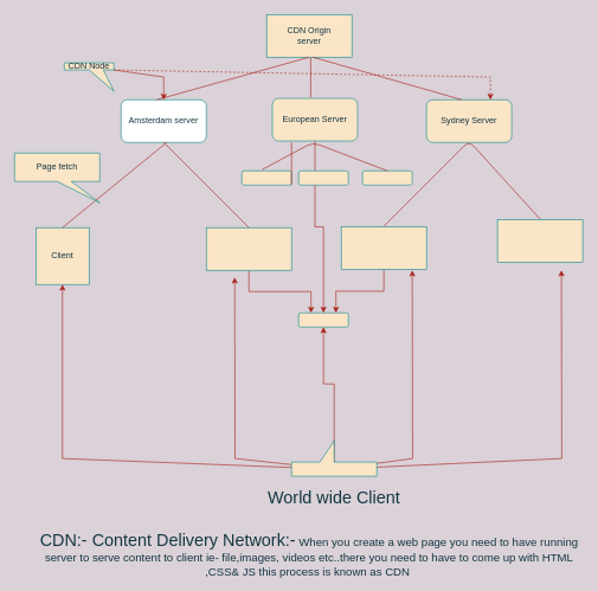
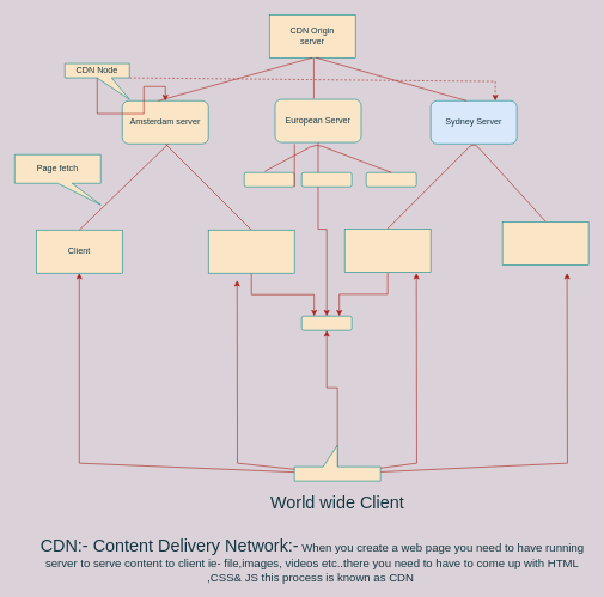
  <mxCell id="0" />
  <mxCell id="1" parent="0" />
  <mxCell id="2" value="CDN Origin&lt;br&gt;server" style="rounded=0;whiteSpace=wrap;html=1;fillColor=#FAE5C7;strokeColor=#0F8B8D;fontColor=#143642;" parent="1" vertex="1"><mxGeometry x="375" y="20" width="120" height="60" as="geometry" /></mxCell>
- <mxCell id="3" value="Amsterdam server" style="rounded=1;whiteSpace=wrap;html=1;fillColor=#ffffff;strokeColor=#0F8B8D;fontColor=#143642;" parent="1" vertex="1"><mxGeometry x="170" y="140" width="120" height="60" as="geometry" /></mxCell>
- <mxCell id="4" value="Sydney Server" style="rounded=1;whiteSpace=wrap;html=1;fillColor=#FAE5C7;strokeColor=#0F8B8D;fontColor=#143642;" parent="1" vertex="1"><mxGeometry x="600" y="140" width="120" height="60" as="geometry" /></mxCell>
+ <mxCell id="3" value="Amsterdam server" style="rounded=1;whiteSpace=wrap;html=1;fillColor=#FAE5C7;strokeColor=#0F8B8D;fontColor=#143642;" parent="1" vertex="1"><mxGeometry x="170" y="140" width="120" height="60" as="geometry" /></mxCell>
+ <mxCell id="4" value="Sydney Server" style="rounded=1;whiteSpace=wrap;html=1;fillColor=#dae8fc;strokeColor=#0F8B8D;fontColor=#143642;" parent="1" vertex="1"><mxGeometry x="600" y="140" width="120" height="60" as="geometry" /></mxCell>
  <mxCell id="5" style="edgeStyle=orthogonalEdgeStyle;rounded=0;orthogonalLoop=1;jettySize=auto;html=1;entryX=0.5;entryY=0;entryDx=0;entryDy=0;labelBackgroundColor=#DAD2D8;strokeColor=#A8201A;fontColor=#143642;" parent="1" source="6" target="20" edge="1"><mxGeometry relative="1" as="geometry" /></mxCell>
  <mxCell id="6" value="European Server" style="rounded=1;whiteSpace=wrap;html=1;fillColor=#FAE5C7;strokeColor=#0F8B8D;fontColor=#143642;" parent="1" vertex="1"><mxGeometry x="383" y="138" width="120" height="60" as="geometry" /></mxCell>
- <mxCell id="7" value="Client" style="rounded=0;whiteSpace=wrap;html=1;fillColor=#FAE5C7;strokeColor=#0F8B8D;fontColor=#143642;" parent="1" vertex="1"><mxGeometry x="50" y="320" width="75" height="80" as="geometry" /></mxCell>
+ <mxCell id="7" value="Client" style="rounded=0;whiteSpace=wrap;html=1;fillColor=#FAE5C7;strokeColor=#0F8B8D;fontColor=#143642;" parent="1" vertex="1"><mxGeometry x="50" y="320" width="120" height="60" as="geometry" /></mxCell>
  <mxCell id="8" style="edgeStyle=orthogonalEdgeStyle;rounded=0;orthogonalLoop=1;jettySize=auto;html=1;exitX=0.5;exitY=1;exitDx=0;exitDy=0;entryX=0.25;entryY=0;entryDx=0;entryDy=0;labelBackgroundColor=#DAD2D8;strokeColor=#A8201A;fontColor=#143642;" parent="1" source="9" target="20" edge="1"><mxGeometry relative="1" as="geometry" /></mxCell>
  <mxCell id="9" value="" style="rounded=0;whiteSpace=wrap;html=1;fillColor=#FAE5C7;strokeColor=#0F8B8D;fontColor=#143642;" parent="1" vertex="1"><mxGeometry x="290" y="320" width="120" height="60" as="geometry" /></mxCell>
  <mxCell id="10" style="edgeStyle=orthogonalEdgeStyle;rounded=0;orthogonalLoop=1;jettySize=auto;html=1;entryX=0.75;entryY=0;entryDx=0;entryDy=0;labelBackgroundColor=#DAD2D8;strokeColor=#A8201A;fontColor=#143642;" parent="1" source="11" target="20" edge="1"><mxGeometry relative="1" as="geometry" /></mxCell>
  <mxCell id="11" value="" style="rounded=0;whiteSpace=wrap;html=1;fillColor=#FAE5C7;strokeColor=#0F8B8D;fontColor=#143642;" parent="1" vertex="1"><mxGeometry x="480" y="319" width="120" height="60" as="geometry" /></mxCell>
  <mxCell id="12" value="" style="rounded=0;whiteSpace=wrap;html=1;fillColor=#FAE5C7;strokeColor=#0F8B8D;fontColor=#143642;" parent="1" vertex="1"><mxGeometry x="700" y="309" width="120" height="60" as="geometry" /></mxCell>
  <mxCell id="13" value="" style="endArrow=none;html=1;entryX=0.5;entryY=1;entryDx=0;entryDy=0;labelBackgroundColor=#DAD2D8;strokeColor=#A8201A;fontColor=#143642;" parent="1" target="2" edge="1"><mxGeometry width="50" height="50" relative="1" as="geometry"><mxPoint x="220" y="140" as="sourcePoint" /><mxPoint x="360" y="80" as="targetPoint" /></mxGeometry></mxCell>
  <mxCell id="14" value="" style="endArrow=none;html=1;exitX=0.5;exitY=0;exitDx=0;exitDy=0;entryX=0.5;entryY=1;entryDx=0;entryDy=0;labelBackgroundColor=#DAD2D8;strokeColor=#A8201A;fontColor=#143642;" parent="1" source="7" edge="1"><mxGeometry width="50" height="50" relative="1" as="geometry"><mxPoint x="80" y="259.82" as="sourcePoint" /><mxPoint x="234.24" y="200" as="targetPoint" /></mxGeometry></mxCell>
  <mxCell id="15" value="" style="endArrow=none;html=1;exitX=0.5;exitY=0;exitDx=0;exitDy=0;entryX=0.5;entryY=1;entryDx=0;entryDy=0;labelBackgroundColor=#DAD2D8;strokeColor=#A8201A;fontColor=#143642;" parent="1" source="9" target="3" edge="1"><mxGeometry width="50" height="50" relative="1" as="geometry"><mxPoint x="110" y="330" as="sourcePoint" /><mxPoint x="234.24" y="210" as="targetPoint" /></mxGeometry></mxCell>
  <mxCell id="16" value="" style="endArrow=none;html=1;labelBackgroundColor=#DAD2D8;strokeColor=#A8201A;fontColor=#143642;" parent="1" edge="1"><mxGeometry width="50" height="50" relative="1" as="geometry"><mxPoint x="650" y="140" as="sourcePoint" /><mxPoint x="440" y="80" as="targetPoint" /></mxGeometry></mxCell>
  <mxCell id="17" value="" style="endArrow=none;html=1;exitX=0.417;exitY=-0.07;exitDx=0;exitDy=0;exitPerimeter=0;labelBackgroundColor=#DAD2D8;strokeColor=#A8201A;fontColor=#143642;" parent="1" edge="1"><mxGeometry width="50" height="50" relative="1" as="geometry"><mxPoint x="437.04" y="136.8" as="sourcePoint" /><mxPoint x="437" y="81" as="targetPoint" /></mxGeometry></mxCell>
  <mxCell id="18" value="" style="endArrow=none;html=1;exitX=0.5;exitY=0;exitDx=0;exitDy=0;entryX=0.5;entryY=0;entryDx=0;entryDy=0;labelBackgroundColor=#DAD2D8;strokeColor=#A8201A;fontColor=#143642;" parent="1" edge="1"><mxGeometry width="50" height="50" relative="1" as="geometry"><mxPoint x="760" y="308" as="sourcePoint" /><mxPoint x="540" y="318" as="targetPoint" /><Array as="points"><mxPoint x="660" y="198" /></Array></mxGeometry></mxCell>
  <mxCell id="19" value="" style="rounded=1;whiteSpace=wrap;html=1;fillColor=#FAE5C7;strokeColor=#0F8B8D;fontColor=#143642;" parent="1" vertex="1"><mxGeometry x="340" y="240" width="70" height="20" as="geometry" /></mxCell>
  <mxCell id="20" value="" style="rounded=1;whiteSpace=wrap;html=1;fillColor=#FAE5C7;strokeColor=#0F8B8D;fontColor=#143642;" parent="1" vertex="1"><mxGeometry x="420" y="440" width="70" height="20" as="geometry" /></mxCell>
  <mxCell id="21" value="" style="rounded=1;whiteSpace=wrap;html=1;fillColor=#FAE5C7;strokeColor=#0F8B8D;fontColor=#143642;" parent="1" vertex="1"><mxGeometry x="420" y="240" width="70" height="20" as="geometry" /></mxCell>
  <mxCell id="22" value="" style="rounded=1;whiteSpace=wrap;html=1;fillColor=#FAE5C7;strokeColor=#0F8B8D;fontColor=#143642;" parent="1" vertex="1"><mxGeometry x="510" y="240" width="70" height="20" as="geometry" /></mxCell>
  <mxCell id="23" value="" style="endArrow=none;html=1;labelBackgroundColor=#DAD2D8;strokeColor=#A8201A;fontColor=#143642;" parent="1" edge="1"><mxGeometry width="50" height="50" relative="1" as="geometry"><mxPoint x="410" y="260" as="sourcePoint" /><mxPoint x="410" y="200" as="targetPoint" /></mxGeometry></mxCell>
  <mxCell id="24" value="" style="endArrow=none;html=1;exitX=0.5;exitY=0;exitDx=0;exitDy=0;entryX=0.411;entryY=-0.09;entryDx=0;entryDy=0;entryPerimeter=0;labelBackgroundColor=#DAD2D8;strokeColor=#A8201A;fontColor=#143642;" parent="1" source="22" target="19" edge="1"><mxGeometry width="50" height="50" relative="1" as="geometry"><mxPoint x="540" y="300" as="sourcePoint" /><mxPoint x="320" y="310" as="targetPoint" /><Array as="points"><mxPoint x="440" y="200" /></Array></mxGeometry></mxCell>
  <mxCell id="25" style="edgeStyle=orthogonalEdgeStyle;rounded=0;orthogonalLoop=1;jettySize=auto;html=1;labelBackgroundColor=#DAD2D8;strokeColor=#A8201A;fontColor=#143642;" parent="1" source="27" target="3" edge="1"><mxGeometry relative="1" as="geometry" /></mxCell>
  <mxCell id="26" style="edgeStyle=orthogonalEdgeStyle;rounded=0;orthogonalLoop=1;jettySize=auto;html=1;entryX=0.75;entryY=0;entryDx=0;entryDy=0;labelBackgroundColor=#DAD2D8;strokeColor=#A8201A;fontColor=#143642;dashed=1;" parent="1" source="27" target="4" edge="1"><mxGeometry relative="1" as="geometry" /></mxCell>
- <mxCell id="27" value="CDN Node" style="shape=callout;whiteSpace=wrap;html=1;perimeter=calloutPerimeter;position2=1;fillColor=#FAE5C7;strokeColor=#0F8B8D;fontColor=#143642;" parent="1" vertex="1"><mxGeometry x="90" y="88" width="70" height="40" as="geometry" /></mxCell>
+ <mxCell id="27" value="CDN Node" style="shape=callout;whiteSpace=wrap;html=1;perimeter=calloutPerimeter;position2=1;fillColor=#FAE5C7;strokeColor=#0F8B8D;fontColor=#143642;" parent="1" vertex="1"><mxGeometry x="90" y="88" width="90" height="50" as="geometry" /></mxCell>
  <mxCell id="28" value="Page fetch" style="shape=callout;whiteSpace=wrap;html=1;perimeter=calloutPerimeter;position2=1;fillColor=#FAE5C7;strokeColor=#0F8B8D;fontColor=#143642;" parent="1" vertex="1"><mxGeometry x="20" y="215" width="120" height="70" as="geometry" /></mxCell>
  <mxCell id="29" style="edgeStyle=orthogonalEdgeStyle;rounded=0;orthogonalLoop=1;jettySize=auto;html=1;entryX=0.5;entryY=1;entryDx=0;entryDy=0;labelBackgroundColor=#DAD2D8;strokeColor=#A8201A;fontColor=#143642;" parent="1" source="34" target="7" edge="1"><mxGeometry relative="1" as="geometry" /></mxCell>
  <mxCell id="30" style="edgeStyle=orthogonalEdgeStyle;rounded=0;orthogonalLoop=1;jettySize=auto;html=1;labelBackgroundColor=#DAD2D8;strokeColor=#A8201A;fontColor=#143642;" parent="1" source="34" edge="1"><mxGeometry relative="1" as="geometry"><mxPoint x="330" y="390" as="targetPoint" /></mxGeometry></mxCell>
  <mxCell id="31" style="edgeStyle=orthogonalEdgeStyle;rounded=0;orthogonalLoop=1;jettySize=auto;html=1;labelBackgroundColor=#DAD2D8;strokeColor=#A8201A;fontColor=#143642;" parent="1" source="34" edge="1"><mxGeometry relative="1" as="geometry"><mxPoint x="580" y="380" as="targetPoint" /></mxGeometry></mxCell>
  <mxCell id="32" style="edgeStyle=orthogonalEdgeStyle;rounded=0;orthogonalLoop=1;jettySize=auto;html=1;labelBackgroundColor=#DAD2D8;strokeColor=#A8201A;fontColor=#143642;" parent="1" source="34" edge="1"><mxGeometry relative="1" as="geometry"><mxPoint x="790" y="380" as="targetPoint" /></mxGeometry></mxCell>
  <mxCell id="33" style="edgeStyle=orthogonalEdgeStyle;rounded=0;orthogonalLoop=1;jettySize=auto;html=1;entryX=0.5;entryY=1;entryDx=0;entryDy=0;labelBackgroundColor=#DAD2D8;strokeColor=#A8201A;fontColor=#143642;" parent="1" source="34" target="20" edge="1"><mxGeometry relative="1" as="geometry" /></mxCell>
  <mxCell id="34" value="" style="shape=callout;whiteSpace=wrap;html=1;perimeter=calloutPerimeter;rotation=-180;fillColor=#FAE5C7;strokeColor=#0F8B8D;fontColor=#143642;" parent="1" vertex="1"><mxGeometry x="410" y="620" width="120" height="50" as="geometry" /></mxCell>
  <mxCell id="35" value="&lt;font style=&quot;font-size: 24px&quot;&gt;World wide Client&lt;/font&gt;" style="text;html=1;strokeColor=none;fillColor=none;align=center;verticalAlign=middle;whiteSpace=wrap;rounded=0;fontColor=#143642;" parent="1" vertex="1"><mxGeometry x="365" y="670" width="210" height="60" as="geometry" /></mxCell>
  <mxCell id="36" value="&lt;font style=&quot;font-size: 24px&quot;&gt;CDN:- Content Delivery Network:-&lt;/font&gt;&lt;font size=&quot;3&quot;&gt;&amp;nbsp;When you create a web page you need to have running server to serve content to client ie- file,images, videos etc..there you need to have to come up with HTML ,CSS&amp;amp; JS this process is known as CDN&amp;nbsp;&lt;/font&gt;" style="text;html=1;strokeColor=none;fillColor=none;align=center;verticalAlign=middle;whiteSpace=wrap;rounded=0;fontColor=#143642;" parent="1" vertex="1"><mxGeometry x="55" y="750" width="760" height="60" as="geometry" /></mxCell>
